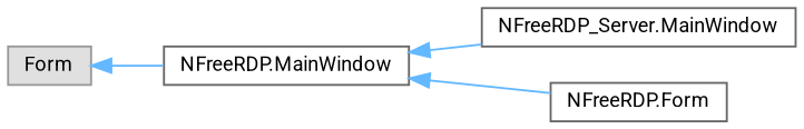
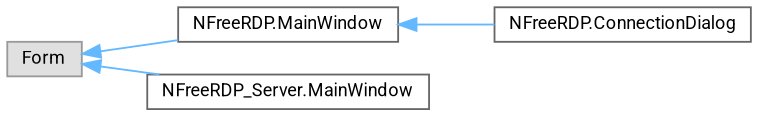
  digraph {
    fontname=Roboto
    rankdir=LR
    node [color=grey40 fillcolor=white fontname=Roboto fontsize=10 shape=box style=filled]
    edge [color=steelblue1 dir=back fontname=Roboto fontsize=10 labelfontname=Helvetica labelfontsize=10 style=solid]
    n1 [color=grey60 fillcolor="#E0E0E0" height=0.2 label=Form width=0.4]
    n2 [height=0.2 label="NFreeRDP.MainWindow" width=0.4]
    n3 [height=0.2 label="NFreeRDP_Server.MainWindow" width=0.4]
-   n4 [height=0.2 label="NFreeRDP.Form" width=0.4]
+   n4 [height=0.2 label="NFreeRDP.ConnectionDialog" width=0.4]
    n1 -> n2
-   n2 -> n3
+   n1 -> n3
    n2 -> n4
  }
